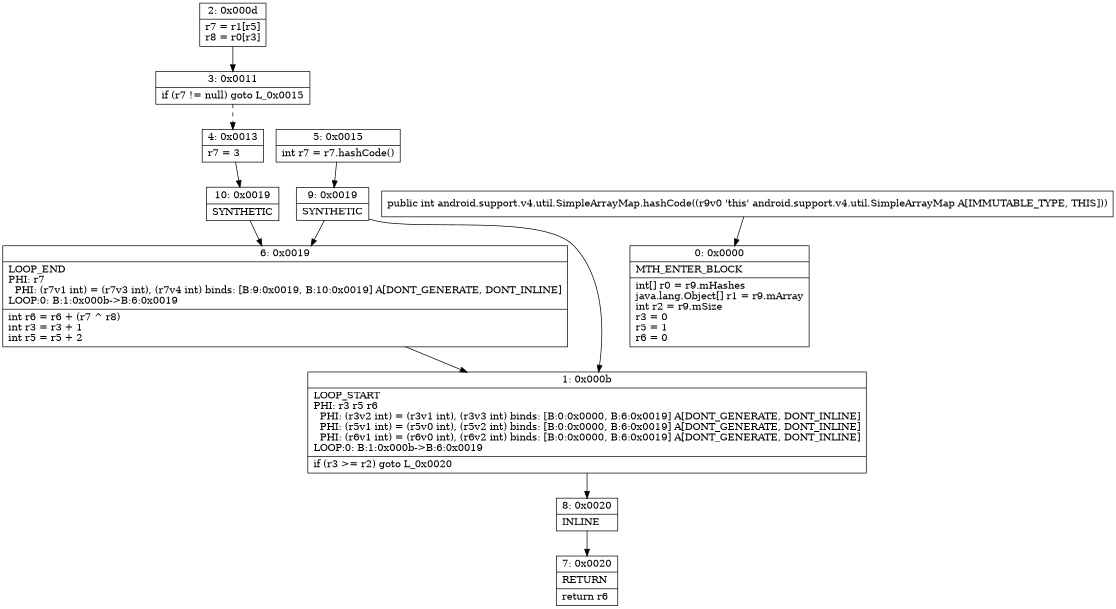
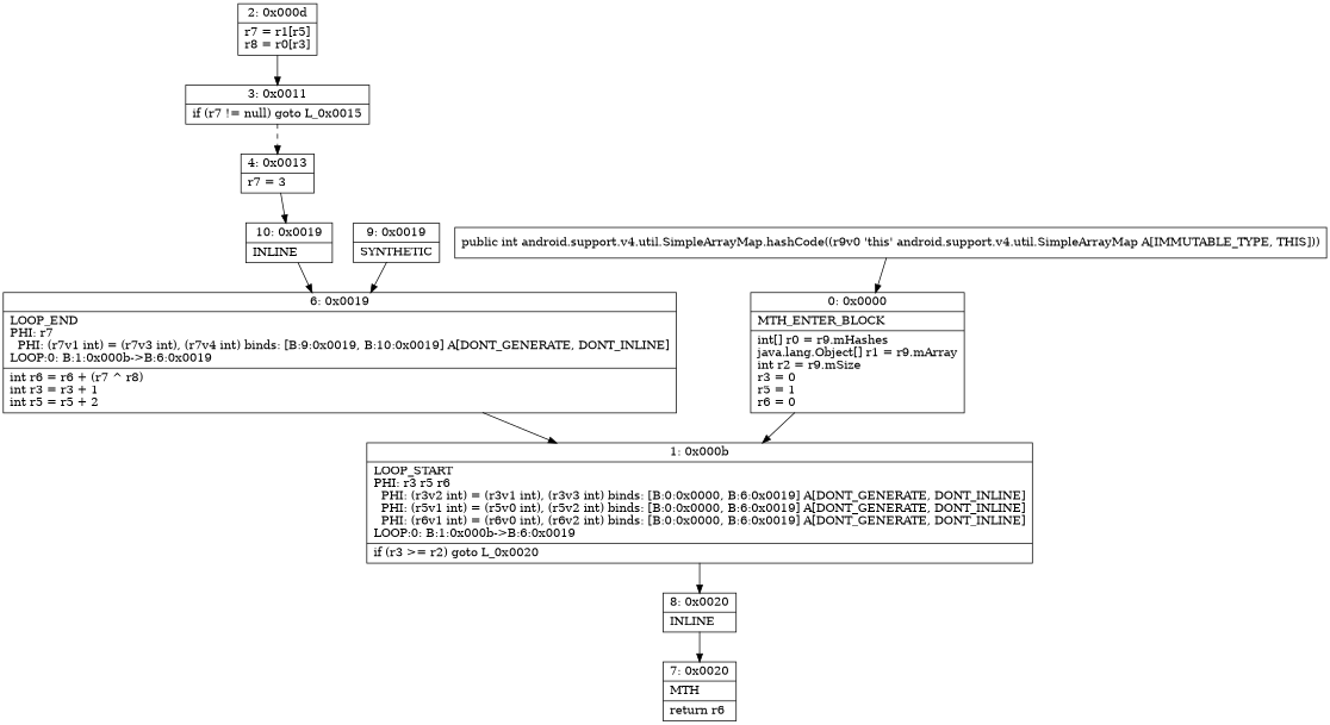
  digraph {
    node [shape=record]
    n1 [label="{0\:\ 0x0000|MTH_ENTER_BLOCK\l|int[] r0 = r9.mHashes\ljava.lang.Object[] r1 = r9.mArray\lint r2 = r9.mSize\lr3 = 0\lr5 = 1\lr6 = 0\l}"]
    n2 [label="{1\:\ 0x000b|LOOP_START\lPHI: r3 r5 r6 \l  PHI: (r3v2 int) = (r3v1 int), (r3v3 int) binds: [B:0:0x0000, B:6:0x0019] A[DONT_GENERATE, DONT_INLINE]\l  PHI: (r5v1 int) = (r5v0 int), (r5v2 int) binds: [B:0:0x0000, B:6:0x0019] A[DONT_GENERATE, DONT_INLINE]\l  PHI: (r6v1 int) = (r6v0 int), (r6v2 int) binds: [B:0:0x0000, B:6:0x0019] A[DONT_GENERATE, DONT_INLINE]\lLOOP:0: B:1:0x000b\-\>B:6:0x0019\l|if (r3 \>= r2) goto L_0x0020\l}"]
    n3 [label="{8\:\ 0x0020|INLINE\l}"]
    n4 [label="{2\:\ 0x000d|r7 = r1[r5]\lr8 = r0[r3]\l}"]
    n5 [label="{3\:\ 0x0011|if (r7 != null) goto L_0x0015\l}"]
-   n6 [label="{7\:\ 0x0020|RETURN\l|return r6\l}"]
+   n6 [label="{7\:\ 0x0020|MTH\l|return r6\l}"]
    n7 [label="{4\:\ 0x0013|r7 = 3\l}"]
-   n8 [label="{10\:\ 0x0019|SYNTHETIC\l}"]
-   n9 [label="{5\:\ 0x0015|int r7 = r7.hashCode()\l}"]
+   n8 [label="{10\:\ 0x0019|INLINE\l}"]
    n10 [label="{9\:\ 0x0019|SYNTHETIC\l}"]
    n11 [label="{6\:\ 0x0019|LOOP_END\lPHI: r7 \l  PHI: (r7v1 int) = (r7v3 int), (r7v4 int) binds: [B:9:0x0019, B:10:0x0019] A[DONT_GENERATE, DONT_INLINE]\lLOOP:0: B:1:0x000b\-\>B:6:0x0019\l|int r6 = r6 + (r7 ^ r8)\lint r3 = r3 + 1\lint r5 = r5 + 2\l}"]
    n12 [label="{public int android.support.v4.util.SimpleArrayMap.hashCode((r9v0 'this' android.support.v4.util.SimpleArrayMap A[IMMUTABLE_TYPE, THIS])) }"]
-   n10 -> n2
+   n1 -> n2
    n2 -> n3
    n3 -> n6
    n4 -> n5
    n5 -> n7 [style=dashed]
    n7 -> n8
    n8 -> n11
-   n9 -> n10
    n10 -> n11
    n11 -> n2
    n12 -> n1
  }
